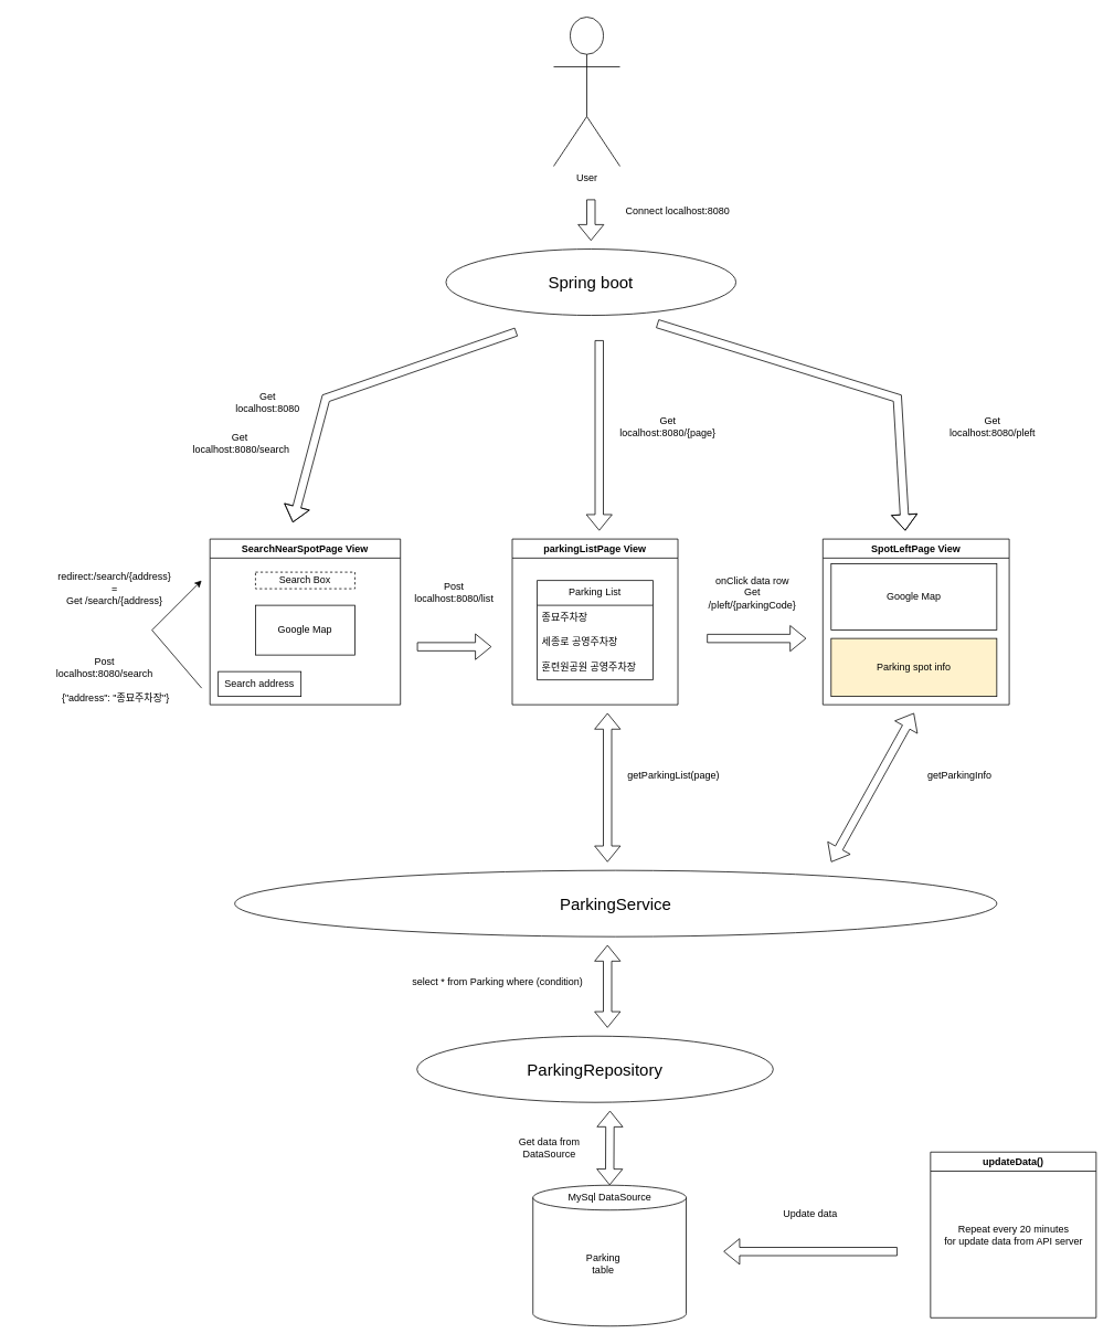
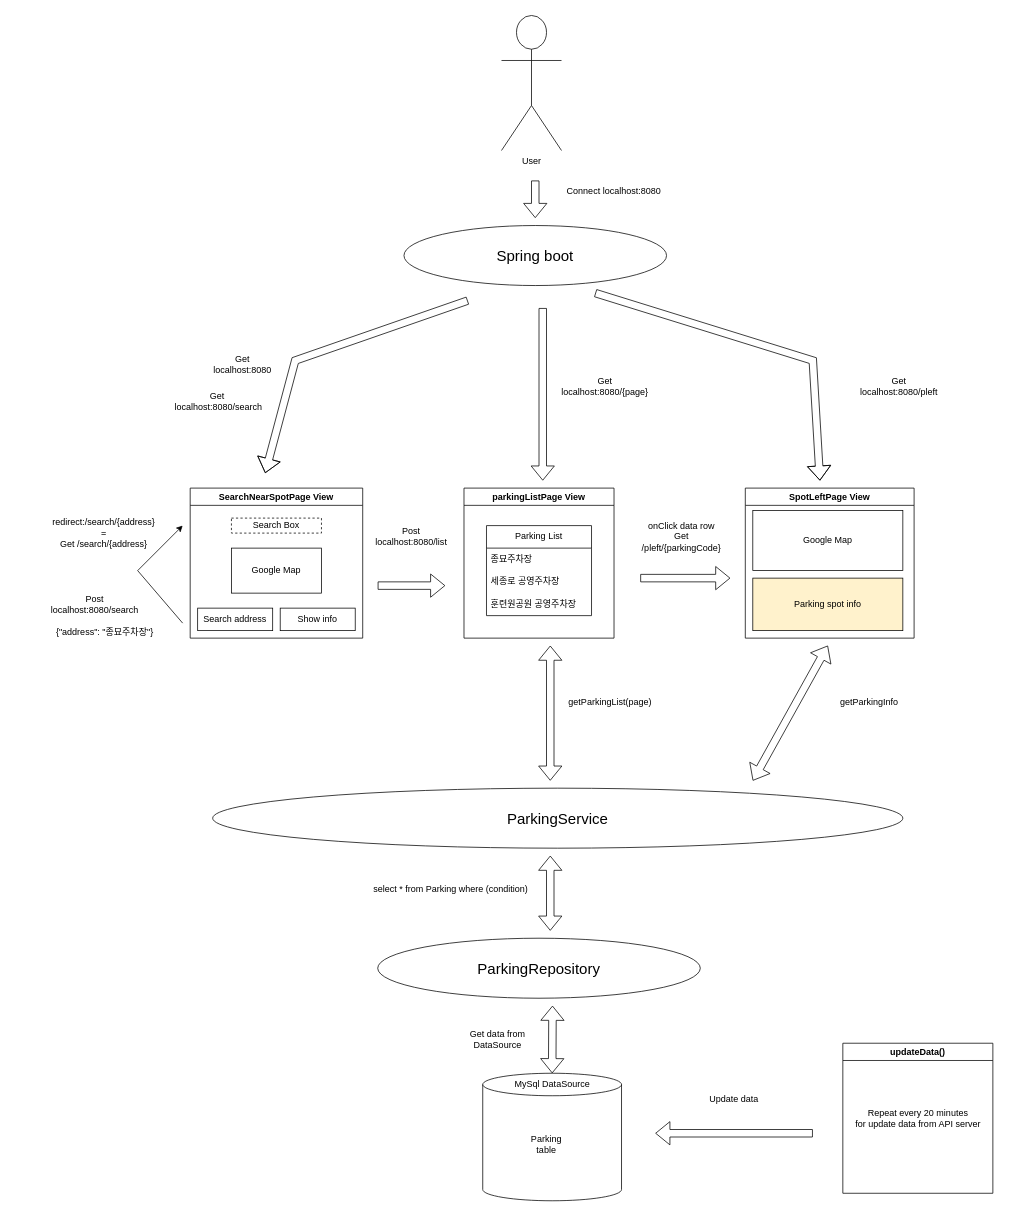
  <mxCell id="0" />
  <mxCell id="1" parent="0" />
  <mxCell id="2" value="User" style="shape=umlActor;verticalLabelPosition=bottom;verticalAlign=top;html=1;outlineConnect=0;" parent="1" vertex="1"><mxGeometry x="668" y="20" width="80" height="180" as="geometry" /></mxCell>
  <mxCell id="3" value="" style="shape=flexArrow;endArrow=classic;html=1;rounded=0;" parent="1" edge="1"><mxGeometry width="50" height="50" relative="1" as="geometry"><mxPoint x="623" y="400" as="sourcePoint" /><mxPoint x="353" y="630" as="targetPoint" /><Array as="points"><mxPoint x="393" y="480" /></Array></mxGeometry></mxCell>
  <mxCell id="4" value="" style="group" parent="1" vertex="1" connectable="0"><mxGeometry x="643" y="1430" width="185" height="170" as="geometry" /></mxCell>
  <mxCell id="5" value="" style="shape=cylinder3;whiteSpace=wrap;html=1;boundedLbl=1;backgroundOutline=1;size=15;movable=1;resizable=1;rotatable=1;deletable=1;editable=1;locked=0;connectable=1;" parent="4" vertex="1"><mxGeometry width="185" height="170" as="geometry" /></mxCell>
  <mxCell id="6" value="MySql DataSource" style="text;html=1;strokeColor=none;fillColor=none;align=center;verticalAlign=middle;whiteSpace=wrap;rounded=0;movable=1;resizable=1;rotatable=1;deletable=1;editable=1;locked=0;connectable=1;" parent="4" vertex="1"><mxGeometry x="27.5" width="130" height="30" as="geometry" /></mxCell>
  <mxCell id="7" value="Parking table" style="text;html=1;strokeColor=none;fillColor=none;align=center;verticalAlign=middle;whiteSpace=wrap;rounded=0;movable=1;resizable=1;rotatable=1;deletable=1;editable=1;locked=0;connectable=1;" parent="4" vertex="1"><mxGeometry x="55" y="80" width="60" height="30" as="geometry" /></mxCell>
  <mxCell id="8" value="SearchNearSpotPage View" style="swimlane;whiteSpace=wrap;html=1;" parent="1" vertex="1"><mxGeometry x="253" y="650" width="230" height="200" as="geometry" /></mxCell>
  <mxCell id="9" value="Search Box" style="rounded=0;whiteSpace=wrap;html=1;dashed=1;" parent="8" vertex="1"><mxGeometry x="55" y="40" width="120" height="20" as="geometry" /></mxCell>
  <mxCell id="10" value="Google Map" style="rounded=0;whiteSpace=wrap;html=1;" parent="8" vertex="1"><mxGeometry x="55" y="80" width="120" height="60" as="geometry" /></mxCell>
  <mxCell id="11" value="Search address" style="rounded=0;whiteSpace=wrap;html=1;" parent="8" vertex="1"><mxGeometry x="10" y="160" width="100" height="30" as="geometry" /></mxCell>
+ <mxCell id="12" value="Show info" style="rounded=0;whiteSpace=wrap;html=1;" parent="8" vertex="1"><mxGeometry x="120" y="160" width="100" height="30" as="geometry" /></mxCell>
  <mxCell id="13" value="Get&lt;br&gt;localhost:8080" style="text;html=1;strokeColor=none;fillColor=none;align=center;verticalAlign=middle;whiteSpace=wrap;rounded=0;" parent="1" vertex="1"><mxGeometry x="273" y="470" width="100" height="30" as="geometry" /></mxCell>
  <mxCell id="14" value="&lt;font style=&quot;font-size: 20px;&quot;&gt;ParkingService&lt;/font&gt;" style="ellipse;whiteSpace=wrap;html=1;" parent="1" vertex="1"><mxGeometry x="283" y="1050" width="920" height="80" as="geometry" /></mxCell>
  <mxCell id="15" value="&lt;font style=&quot;font-size: 20px;&quot;&gt;ParkingRepository&lt;/font&gt;" style="ellipse;whiteSpace=wrap;html=1;" parent="1" vertex="1"><mxGeometry x="503" y="1250" width="430" height="80" as="geometry" /></mxCell>
  <mxCell id="16" value="" style="shape=flexArrow;endArrow=classic;startArrow=classic;html=1;rounded=0;" parent="1" edge="1"><mxGeometry width="100" height="100" relative="1" as="geometry"><mxPoint x="733" y="1240" as="sourcePoint" /><mxPoint x="733" y="1140" as="targetPoint" /></mxGeometry></mxCell>
  <mxCell id="17" value="" style="shape=flexArrow;endArrow=classic;startArrow=classic;html=1;rounded=0;" parent="1" source="6" edge="1"><mxGeometry width="100" height="100" relative="1" as="geometry"><mxPoint x="313" y="1440" as="sourcePoint" /><mxPoint x="736" y="1340" as="targetPoint" /></mxGeometry></mxCell>
  <mxCell id="18" value="Get data from DataSource" style="text;html=1;strokeColor=none;fillColor=none;align=center;verticalAlign=middle;whiteSpace=wrap;rounded=0;" parent="1" vertex="1"><mxGeometry x="593" y="1370" width="140" height="30" as="geometry" /></mxCell>
  <mxCell id="19" value="SpotLeftPage View" style="swimlane;whiteSpace=wrap;html=1;" parent="1" vertex="1"><mxGeometry x="993" y="650" width="225" height="200" as="geometry" /></mxCell>
  <mxCell id="20" value="Google Map" style="rounded=0;whiteSpace=wrap;html=1;" parent="19" vertex="1"><mxGeometry x="10" y="30" width="200" height="80" as="geometry" /></mxCell>
  <mxCell id="21" value="Parking spot info" style="rounded=0;whiteSpace=wrap;html=1;fillColor=#fff2cc;" parent="19" vertex="1"><mxGeometry x="10" y="120" width="200" height="70" as="geometry" /></mxCell>
  <mxCell id="22" value="Get&amp;nbsp;&lt;br&gt;localhost:8080/search" style="text;html=1;strokeColor=none;fillColor=none;align=center;verticalAlign=middle;whiteSpace=wrap;rounded=0;" parent="1" vertex="1"><mxGeometry x="230.5" width="120" height="30" as="geometry" y="520" /></mxCell>
  <mxCell id="23" value="" style="shape=flexArrow;endArrow=classic;html=1;rounded=0;" parent="1" edge="1"><mxGeometry width="50" height="50" relative="1" as="geometry"><mxPoint x="723" y="410" as="sourcePoint" /><mxPoint x="723" y="640" as="targetPoint" /></mxGeometry></mxCell>
  <mxCell id="24" value="parkingListPage View" style="swimlane;whiteSpace=wrap;html=1;" parent="1" vertex="1"><mxGeometry x="618" y="650" width="200" height="200" as="geometry" /></mxCell>
  <mxCell id="25" value="Parking List" style="swimlane;fontStyle=0;childLayout=stackLayout;horizontal=1;startSize=30;horizontalStack=0;resizeParent=1;resizeParentMax=0;resizeLast=0;collapsible=1;marginBottom=0;whiteSpace=wrap;html=1;" parent="24" vertex="1"><mxGeometry x="30" y="50" width="140" height="120" as="geometry" /></mxCell>
  <mxCell id="26" value="종묘주차장" style="text;strokeColor=none;fillColor=none;align=left;verticalAlign=middle;spacingLeft=4;spacingRight=4;overflow=hidden;points=[[0,0.5],[1,0.5]];portConstraint=eastwest;rotatable=0;whiteSpace=wrap;html=1;" parent="25" vertex="1"><mxGeometry y="30" width="140" height="30" as="geometry" /></mxCell>
  <mxCell id="27" value="세종로 공영주차장" style="text;strokeColor=none;fillColor=none;align=left;verticalAlign=middle;spacingLeft=4;spacingRight=4;overflow=hidden;points=[[0,0.5],[1,0.5]];portConstraint=eastwest;rotatable=0;whiteSpace=wrap;html=1;" parent="25" vertex="1"><mxGeometry y="60" width="140" height="30" as="geometry" /></mxCell>
  <mxCell id="28" value="훈련원공원 공영주차장" style="text;strokeColor=none;fillColor=none;align=left;verticalAlign=middle;spacingLeft=4;spacingRight=4;overflow=hidden;points=[[0,0.5],[1,0.5]];portConstraint=eastwest;rotatable=0;whiteSpace=wrap;html=1;" parent="25" vertex="1"><mxGeometry y="90" width="140" height="30" as="geometry" /></mxCell>
  <mxCell id="29" value="" style="shape=flexArrow;endArrow=classic;html=1;rounded=0;" parent="1" edge="1"><mxGeometry width="50" height="50" relative="1" as="geometry"><mxPoint x="793" y="390" as="sourcePoint" /><mxPoint x="1092.5" y="640" as="targetPoint" /><Array as="points"><mxPoint x="1083" y="480" /></Array></mxGeometry></mxCell>
  <mxCell id="30" value="Get&lt;br&gt;localhost:8080/pleft" style="text;html=1;strokeColor=none;fillColor=none;align=center;verticalAlign=middle;whiteSpace=wrap;rounded=0;" parent="1" vertex="1"><mxGeometry x="1103" y="500" width="190" height="30" as="geometry" /></mxCell>
  <mxCell id="31" value="Get&lt;br&gt;localhost:8080/{page}" style="text;html=1;strokeColor=none;fillColor=none;align=center;verticalAlign=middle;whiteSpace=wrap;rounded=0;" parent="1" vertex="1"><mxGeometry x="710.5" y="500" width="190" height="30" as="geometry" /></mxCell>
  <mxCell id="32" value="" style="shape=flexArrow;endArrow=classic;startArrow=classic;html=1;rounded=0;" parent="1" edge="1"><mxGeometry width="100" height="100" relative="1" as="geometry"><mxPoint x="1003" y="1040" as="sourcePoint" /><mxPoint x="1103" y="860" as="targetPoint" /></mxGeometry></mxCell>
  <mxCell id="33" value="" style="shape=flexArrow;endArrow=classic;startArrow=classic;html=1;rounded=0;" parent="1" edge="1"><mxGeometry width="100" height="100" relative="1" as="geometry"><mxPoint x="733" y="1040" as="sourcePoint" /><mxPoint x="733" y="860" as="targetPoint" /></mxGeometry></mxCell>
  <mxCell id="34" value="getParkingList(page)" style="text;html=1;strokeColor=none;fillColor=none;align=center;verticalAlign=middle;whiteSpace=wrap;rounded=0;" parent="1" vertex="1"><mxGeometry x="748" y="920" width="130" height="30" as="geometry" /></mxCell>
  <mxCell id="35" value="select * from Parking where (condition)" style="text;html=1;strokeColor=none;fillColor=none;align=center;verticalAlign=middle;whiteSpace=wrap;rounded=0;" parent="1" vertex="1"><mxGeometry x="478" y="1170" width="245" height="30" as="geometry" /></mxCell>
  <mxCell id="36" value="onClick data row&lt;br&gt;Get&lt;br&gt;/pleft/{parkingCode}" style="text;html=1;strokeColor=none;fillColor=none;align=center;verticalAlign=middle;whiteSpace=wrap;rounded=0;" parent="1" vertex="1"><mxGeometry x="853" y="680" width="110" height="70" as="geometry" /></mxCell>
  <mxCell id="37" value="Post&lt;br&gt;localhost:8080/list" style="text;html=1;strokeColor=none;fillColor=none;align=center;verticalAlign=middle;whiteSpace=wrap;rounded=0;" parent="1" vertex="1"><mxGeometry x="493" y="700" width="110" height="30" as="geometry" /></mxCell>
  <mxCell id="38" value="" style="endArrow=classic;html=1;rounded=0;" parent="1" edge="1"><mxGeometry width="50" height="50" relative="1" as="geometry"><mxPoint x="243" y="830" as="sourcePoint" /><mxPoint x="243" y="700" as="targetPoint" /><Array as="points"><mxPoint x="183" y="760" /></Array></mxGeometry></mxCell>
  <mxCell id="39" value="Post&lt;br&gt;localhost:8080/search&lt;br&gt;&lt;br&gt;&lt;span style=&quot;white-space: pre;&quot;&gt;&#09;&lt;/span&gt;{&quot;address&quot;: &quot;종묘주차장&quot;}" style="text;html=1;strokeColor=none;fillColor=none;align=center;verticalAlign=middle;whiteSpace=wrap;rounded=0;" parent="1" vertex="1"><mxGeometry x="20.5" y="770" width="210" height="100" as="geometry" /></mxCell>
  <mxCell id="40" value="getParkingInfo" style="text;html=1;strokeColor=none;fillColor=none;align=center;verticalAlign=middle;whiteSpace=wrap;rounded=0;" parent="1" vertex="1"><mxGeometry x="1076" y="920" width="165" height="30" as="geometry" /></mxCell>
  <mxCell id="41" value="redirect:/search/{address}&lt;br&gt;=&lt;br&gt;Get /search/{address}" style="text;html=1;strokeColor=none;fillColor=none;align=center;verticalAlign=middle;whiteSpace=wrap;rounded=0;" parent="1" vertex="1"><mxGeometry x="63" y="680" width="150" height="60" as="geometry" /></mxCell>
  <mxCell id="42" value="&lt;font style=&quot;font-size: 20px;&quot;&gt;Spring boot&lt;/font&gt;" style="ellipse;whiteSpace=wrap;html=1;" parent="1" vertex="1"><mxGeometry x="538" y="300" width="350" height="80" as="geometry" /></mxCell>
  <mxCell id="43" value="" style="shape=flexArrow;endArrow=classic;html=1;rounded=0;" parent="1" edge="1"><mxGeometry width="50" height="50" relative="1" as="geometry"><mxPoint x="713" y="240" as="sourcePoint" /><mxPoint x="713" y="290" as="targetPoint" /></mxGeometry></mxCell>
  <mxCell id="44" value="Connect localhost:8080" style="text;html=1;strokeColor=none;fillColor=none;align=center;verticalAlign=middle;whiteSpace=wrap;rounded=0;" parent="1" vertex="1"><mxGeometry x="743" y="240" width="150" height="30" as="geometry" /></mxCell>
  <mxCell id="45" value="" style="shape=flexArrow;endArrow=classic;html=1;rounded=0;" edge="1" parent="1"><mxGeometry width="50" height="50" relative="1" as="geometry"><mxPoint x="503" y="780" as="sourcePoint" /><mxPoint x="593" y="780" as="targetPoint" /></mxGeometry></mxCell>
  <mxCell id="46" value="" style="shape=flexArrow;endArrow=classic;html=1;rounded=0;" edge="1" parent="1"><mxGeometry width="50" height="50" relative="1" as="geometry"><mxPoint x="853" y="770" as="sourcePoint" /><mxPoint x="973" y="770" as="targetPoint" /></mxGeometry></mxCell>
  <mxCell id="47" value="updateData()" style="swimlane;whiteSpace=wrap;html=1;" vertex="1" parent="1"><mxGeometry x="1123" y="1390" width="200" height="200" as="geometry" /></mxCell>
  <mxCell id="48" value="Repeat every 20 minutes&lt;br&gt;for update data from API server" style="text;html=1;align=center;verticalAlign=middle;resizable=0;points=[];autosize=1;strokeColor=none;fillColor=none;" vertex="1" parent="47"><mxGeometry x="5" y="80" width="190" height="40" as="geometry" /></mxCell>
  <mxCell id="49" value="" style="shape=flexArrow;endArrow=classic;html=1;rounded=0;" edge="1" parent="1"><mxGeometry width="50" height="50" relative="1" as="geometry"><mxPoint x="1083" y="1510" as="sourcePoint" /><mxPoint x="873" y="1510" as="targetPoint" /></mxGeometry></mxCell>
  <mxCell id="50" value="Update data" style="text;html=1;strokeColor=none;fillColor=none;align=center;verticalAlign=middle;whiteSpace=wrap;rounded=0;" vertex="1" parent="1"><mxGeometry x="923" y="1450" width="110" height="30" as="geometry" /></mxCell>
